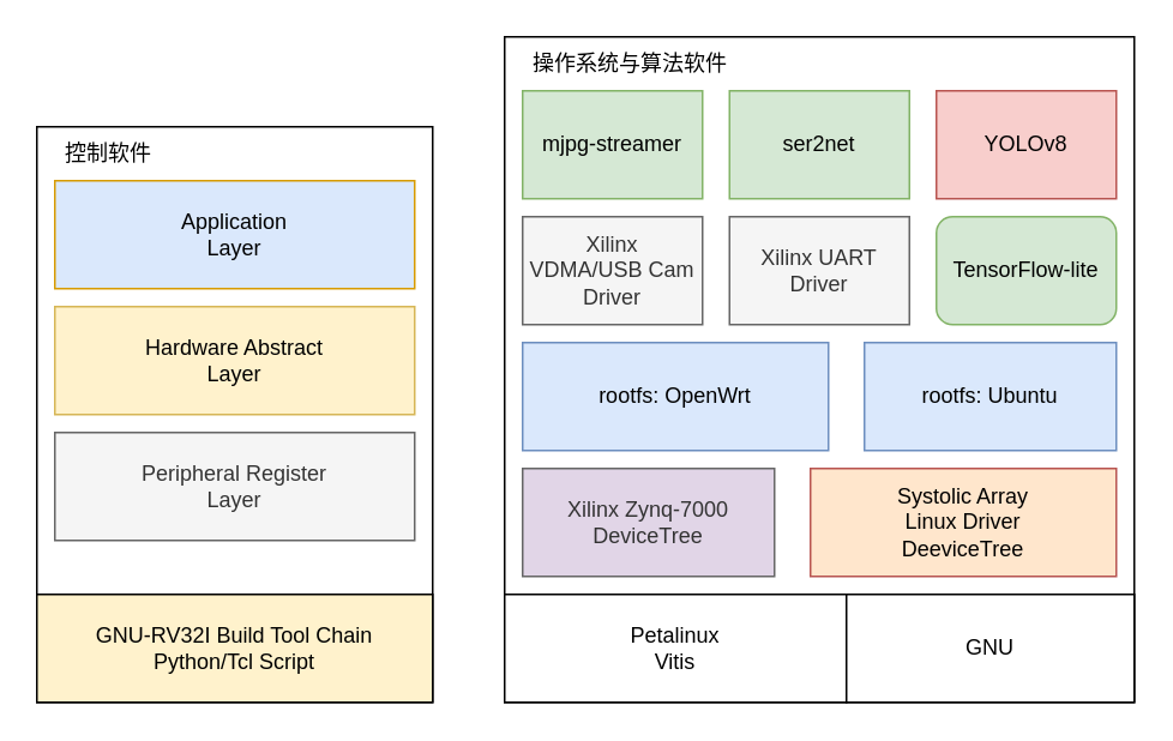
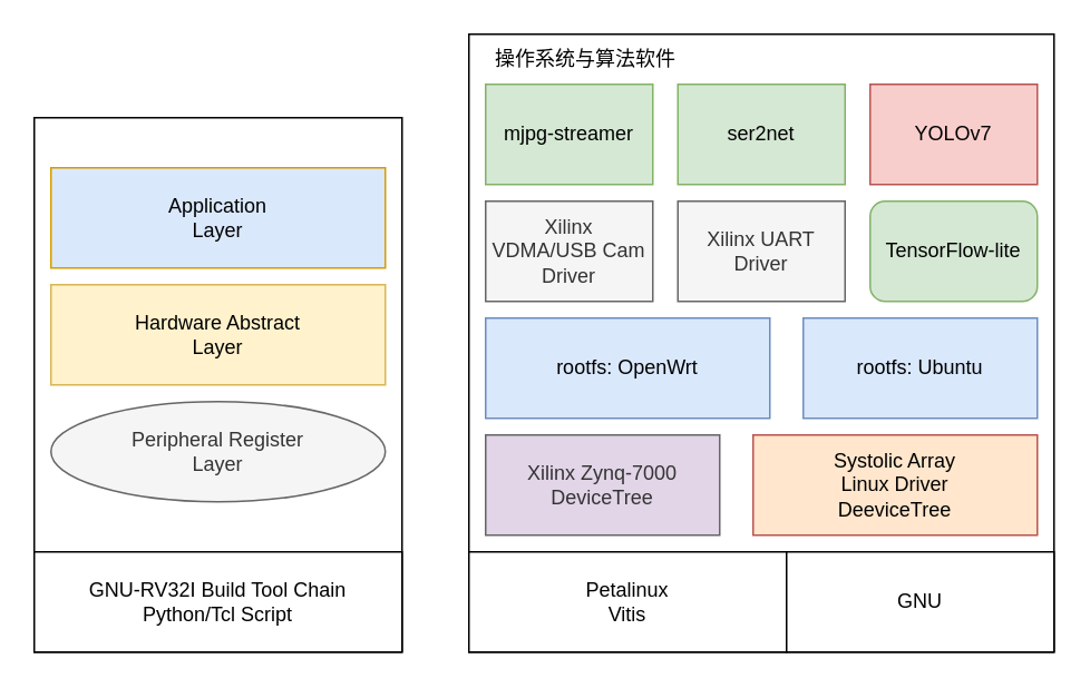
  <mxCell id="0" />
  <mxCell id="1" parent="0" />
  <mxCell id="2" value="" style="rounded=0;whiteSpace=wrap;html=1;" parent="1" vertex="1"><mxGeometry x="20" y="70" width="220" height="320" as="geometry" /></mxCell>
  <mxCell id="3" value="" style="rounded=0;whiteSpace=wrap;html=1;" parent="1" vertex="1"><mxGeometry x="280" y="20" width="350" height="370" as="geometry" /></mxCell>
- <mxCell id="4" value="控制软件" style="text;html=1;strokeColor=none;fillColor=none;align=center;verticalAlign=middle;whiteSpace=wrap;rounded=0;" parent="1" vertex="1"><mxGeometry x="30" y="70" width="60" height="30" as="geometry" /></mxCell>
  <mxCell id="5" value="操作系统与算法软件" style="text;html=1;strokeColor=none;fillColor=none;align=center;verticalAlign=middle;whiteSpace=wrap;rounded=0;" parent="1" vertex="1"><mxGeometry x="290" y="20" width="120" height="30" as="geometry" /></mxCell>
- <mxCell id="6" value="Peripheral Register&lt;br&gt;Layer" style="rounded=0;whiteSpace=wrap;html=1;fillColor=#f5f5f5;fontColor=#333333;strokeColor=#666666;" parent="1" vertex="1"><mxGeometry x="30" y="240" width="200" height="60" as="geometry" /></mxCell>
+ <mxCell id="6" value="Peripheral Register&lt;br&gt;Layer" style="ellipse;whiteSpace=wrap;html=1;fillColor=#f5f5f5;fontColor=#333333;strokeColor=#666666;" parent="1" vertex="1"><mxGeometry x="30" y="240" width="200" height="60" as="geometry" /></mxCell>
  <mxCell id="7" value="Hardware Abstract&lt;br&gt;Layer" style="rounded=0;whiteSpace=wrap;html=1;fillColor=#fff2cc;strokeColor=#d6b656;" parent="1" vertex="1"><mxGeometry x="30" y="170" width="200" height="60" as="geometry" /></mxCell>
  <mxCell id="8" value="Application&lt;br&gt;Layer" style="rounded=0;whiteSpace=wrap;html=1;fillColor=#dae8fc;strokeColor=#d79b00;" parent="1" vertex="1"><mxGeometry x="30" y="100" width="200" height="60" as="geometry" /></mxCell>
- <mxCell id="9" value="GNU-RV32I Build Tool Chain&lt;br&gt;Python/Tcl Script" style="rounded=0;whiteSpace=wrap;html=1;fillColor=#fff2cc;" vertex="1" parent="1"><mxGeometry x="20" y="330" width="220" height="60" as="geometry" /></mxCell>
+ <mxCell id="9" value="GNU-RV32I Build Tool Chain&lt;br&gt;Python/Tcl Script" style="rounded=0;whiteSpace=wrap;html=1;" vertex="1" parent="1"><mxGeometry x="20" y="330" width="220" height="60" as="geometry" /></mxCell>
  <mxCell id="10" value="mjpg-streamer" style="rounded=0;whiteSpace=wrap;html=1;fillColor=#d5e8d4;strokeColor=#82b366;" vertex="1" parent="1"><mxGeometry x="290" y="50" width="100" height="60" as="geometry" /></mxCell>
  <mxCell id="11" value="rootfs: Ubuntu" style="rounded=0;whiteSpace=wrap;html=1;fillColor=#dae8fc;strokeColor=#6c8ebf;" vertex="1" parent="1"><mxGeometry x="480" y="190" width="140" height="60" as="geometry" /></mxCell>
  <mxCell id="12" value="Petalinux&lt;br&gt;Vitis" style="rounded=0;whiteSpace=wrap;html=1;" vertex="1" parent="1"><mxGeometry x="280" y="330" width="190" height="60" as="geometry" /></mxCell>
  <mxCell id="13" value="GNU" style="rounded=0;whiteSpace=wrap;html=1;" vertex="1" parent="1"><mxGeometry x="470" y="330" width="160" height="60" as="geometry" /></mxCell>
  <mxCell id="14" value="rootfs: OpenWrt" style="rounded=0;whiteSpace=wrap;html=1;fillColor=#dae8fc;strokeColor=#6c8ebf;" vertex="1" parent="1"><mxGeometry x="290" y="190" width="170" height="60" as="geometry" /></mxCell>
  <mxCell id="15" value="ser2net" style="rounded=0;whiteSpace=wrap;html=1;fillColor=#d5e8d4;strokeColor=#82b366;" vertex="1" parent="1"><mxGeometry x="405" y="50" width="100" height="60" as="geometry" /></mxCell>
- <mxCell id="16" value="YOLOv8" style="rounded=0;whiteSpace=wrap;html=1;fillColor=#f8cecc;strokeColor=#b85450;" vertex="1" parent="1"><mxGeometry x="520" y="50" width="100" height="60" as="geometry" /></mxCell>
+ <mxCell id="16" value="YOLOv7" style="rounded=0;whiteSpace=wrap;html=1;fillColor=#f8cecc;strokeColor=#b85450;" vertex="1" parent="1"><mxGeometry x="520" y="50" width="100" height="60" as="geometry" /></mxCell>
  <mxCell id="17" value="Xilinx&lt;br&gt;VDMA/USB Cam&lt;br&gt;Driver" style="rounded=0;whiteSpace=wrap;html=1;fillColor=#f5f5f5;strokeColor=#666666;fontColor=#333333;" vertex="1" parent="1"><mxGeometry x="290" y="120" width="100" height="60" as="geometry" /></mxCell>
  <mxCell id="18" value="Xilinx UART&lt;br&gt;Driver" style="rounded=0;whiteSpace=wrap;html=1;fillColor=#f5f5f5;strokeColor=#666666;fontColor=#333333;" vertex="1" parent="1"><mxGeometry x="405" y="120" width="100" height="60" as="geometry" /></mxCell>
  <mxCell id="19" value="TensorFlow-lite" style="whiteSpace=wrap;html=1;fillColor=#d5e8d4;strokeColor=#82b366;rounded=1;" vertex="1" parent="1"><mxGeometry x="520" y="120" width="100" height="60" as="geometry" /></mxCell>
  <mxCell id="20" value="Systolic Array&lt;br&gt;Linux Driver&lt;br&gt;DeeviceTree" style="rounded=0;whiteSpace=wrap;html=1;fillColor=#ffe6cc;strokeColor=#b85450;" vertex="1" parent="1"><mxGeometry x="450" y="260" width="170" height="60" as="geometry" /></mxCell>
  <mxCell id="21" value="Xilinx Zynq-7000&lt;br&gt;DeviceTree" style="rounded=0;whiteSpace=wrap;html=1;fillColor=#e1d5e7;strokeColor=#666666;fontColor=#333333;" vertex="1" parent="1"><mxGeometry x="290" y="260" width="140" height="60" as="geometry" /></mxCell>
